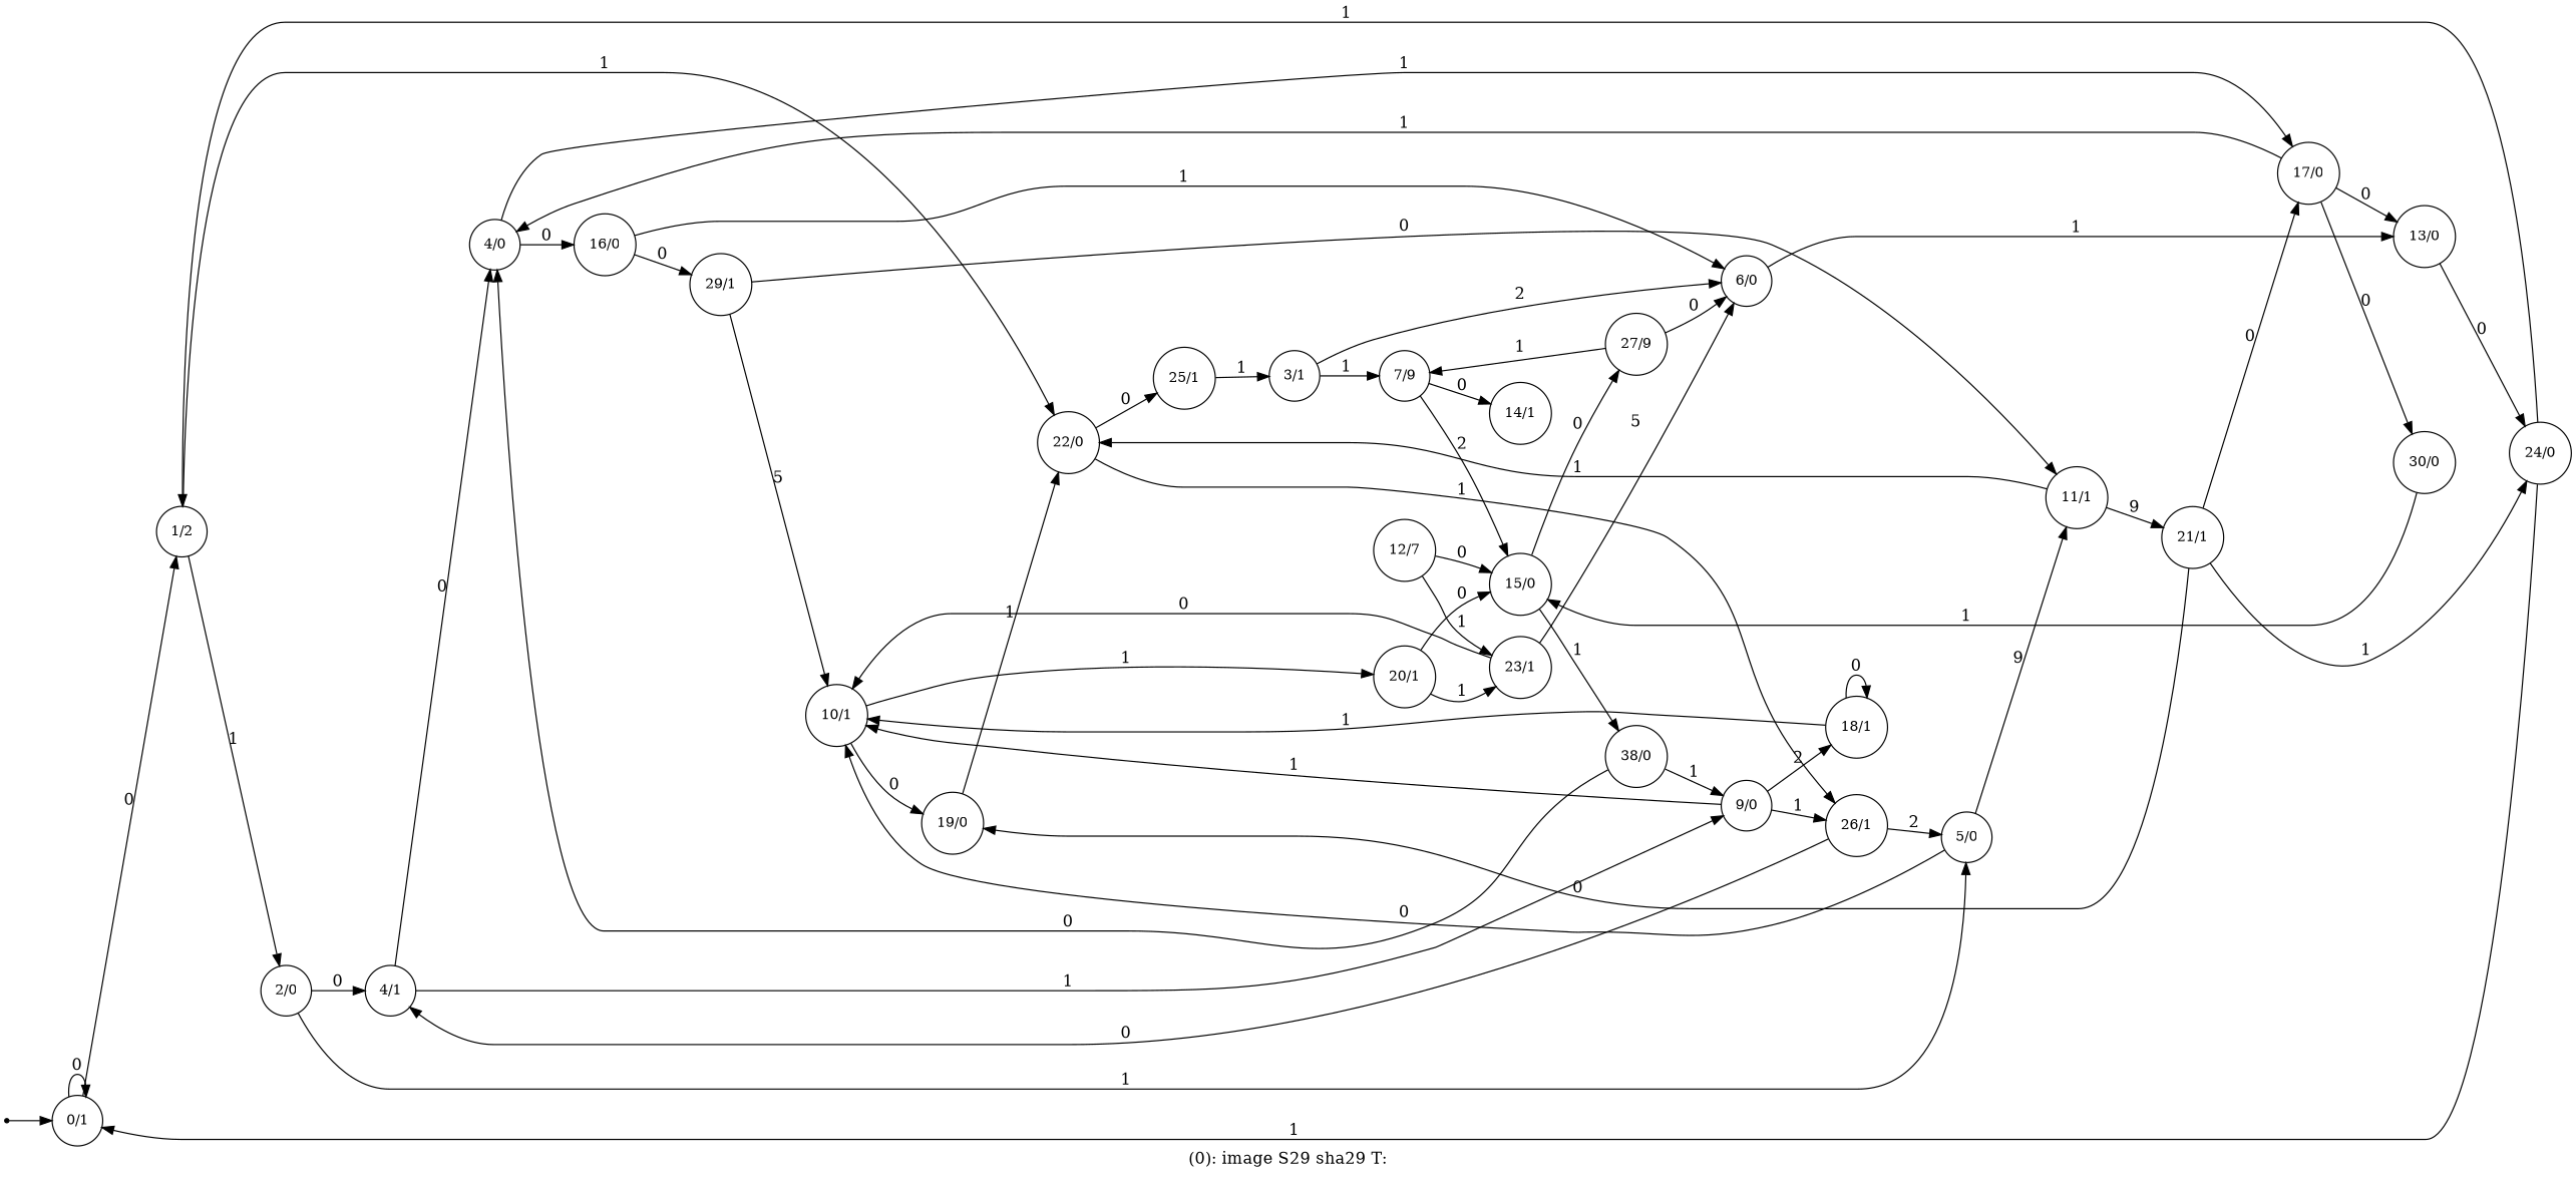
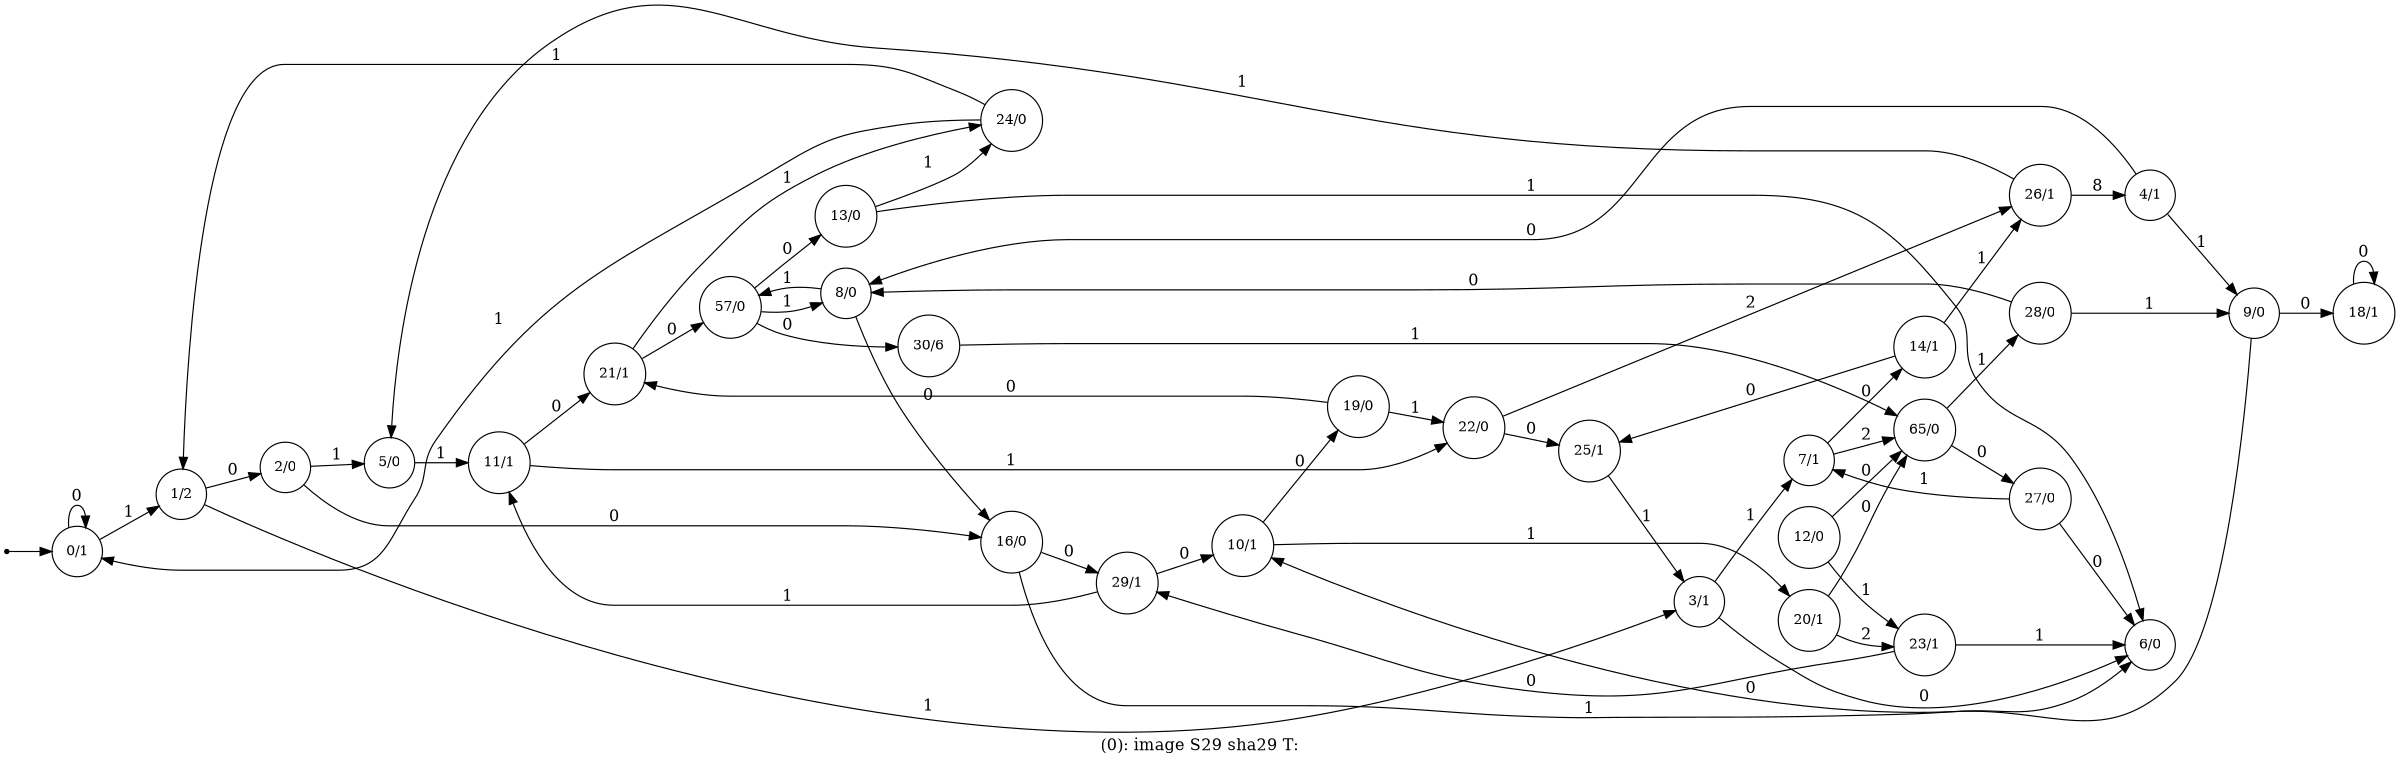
  digraph {
    label="(0): image S29 sha29 T:"
    rankdir=LR
    node [fontsize=12 shape=circle]
    n1 [label="0/1"]
    n2 [label="1/2"]
    n3 [label="2/0"]
    n4 [label="3/1"]
    n5 [label="4/1"]
    n6 [label="5/0"]
    n7 [label="6/0"]
-   n8 [label="7/9"]
-   n9 [label="4/0"]
+   n8 [label="7/1"]
+   n9 [label="8/0"]
    n10 [label="9/0"]
    n11 [label="10/1"]
    n12 [label="11/1"]
    n13 [label="13/0"]
    n14 [label="14/1"]
-   n15 [label="15/0"]
+   n15 [label="65/0"]
    n16 [label="16/0"]
-   n17 [label="17/0"]
+   n17 [label="57/0"]
    n18 [label="18/1"]
    n19 [label="19/0"]
    n20 [label="20/1"]
    n21 [label="21/1"]
    n22 [label="22/0"]
-   n23 [label="12/7"]
+   n23 [label="12/0"]
    n24 [label="23/1"]
    n25 [label="24/0"]
    n26 [label="25/1"]
    n27 [label="26/1"]
-   n28 [label="27/9"]
-   n29 [label="38/0"]
+   n28 [label="27/0"]
+   n29 [label="28/0"]
    n30 [label="29/1"]
-   n31 [label="30/0"]
+   n31 [label="30/6"]
    n32 [label="30/0" shape=point]
    n1 -> n1 [label=0]
-   n1 -> n2 [label=0]
-   n2 -> n3 [label=1]
-   n2 -> n22 [label=1]
-   n3 -> n5 [label=0]
+   n1 -> n2 [label=1]
+   n2 -> n3 [label=0]
+   n2 -> n4 [label=1]
+   n3 -> n16 [label=0]
    n3 -> n6 [label=1]
-   n4 -> n7 [label=2]
+   n4 -> n7 [label=0]
    n4 -> n8 [label=1]
    n5 -> n9 [label=0]
    n5 -> n10 [label=1]
-   n6 -> n11 [label=0]
-   n6 -> n12 [label=9]
-   n7 -> n13 [label=1]
+   n6 -> n12 [label=1]
+   n13 -> n7 [label=1]
    n8 -> n14 [label=0]
    n8 -> n15 [label=2]
    n9 -> n16 [label=0]
    n9 -> n17 [label=1]
-   n10 -> n11 [label=1]
-   n10 -> n18 [label=2]
+   n10 -> n11 [label=0]
+   n10 -> n18 [label=0]
    n11 -> n19 [label=0]
    n11 -> n20 [label=1]
-   n12 -> n21 [label=9]
+   n12 -> n21 [label=0]
    n12 -> n22 [label=1]
-   n13 -> n25 [label=0]
-   n10 -> n27 [label=1]
+   n13 -> n25 [label=1]
+   n14 -> n26 [label=0]
+   n14 -> n27 [label=1]
    n15 -> n28 [label=0]
    n15 -> n29 [label=1]
    n16 -> n7 [label=1]
    n16 -> n30 [label=0]
    n17 -> n9 [label=1]
    n17 -> n13 [label=0]
    n17 -> n31 [label=0]
-   n18 -> n11 [label=1]
    n18 -> n18 [label=0]
-   n21 -> n19 [label=0]
+   n19 -> n21 [label=0]
    n19 -> n22 [label=1]
    n20 -> n15 [label=0]
-   n20 -> n24 [label=1]
+   n20 -> n24 [label=2]
    n21 -> n17 [label=0]
    n21 -> n25 [label=1]
    n22 -> n26 [label=0]
-   n22 -> n27 [label=1]
+   n22 -> n27 [label=2]
    n23 -> n15 [label=0]
    n23 -> n24 [label=1]
-   n24 -> n7 [label=5]
-   n24 -> n11 [label=0]
+   n24 -> n7 [label=1]
+   n24 -> n30 [label=0]
    n25 -> n1 [label=1]
    n25 -> n2 [label=1]
    n26 -> n4 [label=1]
-   n27 -> n5 [label=0]
-   n27 -> n6 [label=2]
+   n27 -> n5 [label=8]
+   n27 -> n6 [label=1]
    n28 -> n7 [label=0]
    n28 -> n8 [label=1]
    n29 -> n9 [label=0]
    n29 -> n10 [label=1]
-   n30 -> n11 [label=5]
-   n30 -> n12 [label=0]
+   n30 -> n11 [label=0]
+   n30 -> n12 [label=1]
    n31 -> n15 [label=1]
    n32 -> n1
  }
